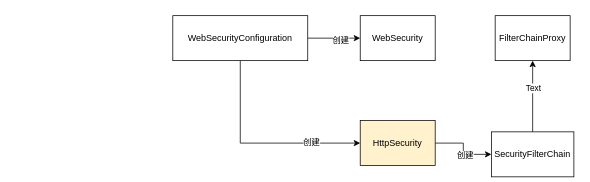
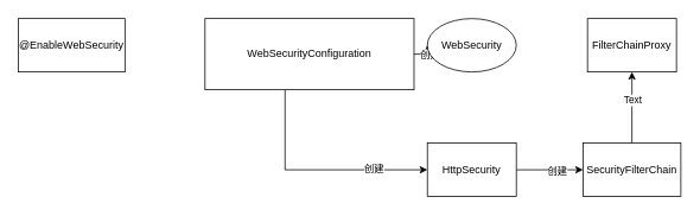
  <mxCell id="0" />
  <mxCell id="1" parent="0" />
+ <mxCell id="2" value="@EnableWebSecurity" style="rounded=0;whiteSpace=wrap;html=1;" vertex="1" parent="1"><mxGeometry x="20" y="20" width="120" height="60" as="geometry" /></mxCell>
  <mxCell id="3" style="edgeStyle=orthogonalEdgeStyle;rounded=0;orthogonalLoop=1;jettySize=auto;html=1;exitX=1;exitY=0.5;exitDx=0;exitDy=0;entryX=0;entryY=0.5;entryDx=0;entryDy=0;" edge="1" parent="1" source="7" target="8"><mxGeometry relative="1" as="geometry" /></mxCell>
  <mxCell id="4" value="创建" style="edgeLabel;html=1;align=center;verticalAlign=middle;resizable=0;points=[];" vertex="1" connectable="0" parent="3"><mxGeometry x="0.224" y="-2" relative="1" as="geometry"><mxPoint as="offset" /></mxGeometry></mxCell>
  <mxCell id="5" style="edgeStyle=orthogonalEdgeStyle;rounded=0;orthogonalLoop=1;jettySize=auto;html=1;entryX=0;entryY=0.5;entryDx=0;entryDy=0;" edge="1" parent="1" source="7" target="12"><mxGeometry relative="1" as="geometry"><Array as="points"><mxPoint x="320" y="190" /></Array></mxGeometry></mxCell>
  <mxCell id="6" value="创建" style="edgeLabel;html=1;align=center;verticalAlign=middle;resizable=0;points=[];" vertex="1" connectable="0" parent="5"><mxGeometry x="0.513" y="2" relative="1" as="geometry"><mxPoint as="offset" /></mxGeometry></mxCell>
- <mxCell id="7" value="WebSecurityConfiguration" style="rounded=0;whiteSpace=wrap;html=1;" vertex="1" parent="1"><mxGeometry x="230" y="20" width="180" height="60" as="geometry" /></mxCell>
- <mxCell id="8" value="WebSecurity" style="rounded=0;whiteSpace=wrap;html=1;" vertex="1" parent="1"><mxGeometry x="480" y="20" width="100" height="60" as="geometry" /></mxCell>
+ <mxCell id="7" value="WebSecurityConfiguration" style="rounded=0;whiteSpace=wrap;html=1;" vertex="1" parent="1"><mxGeometry x="230" y="20" width="235" height="80" as="geometry" /></mxCell>
+ <mxCell id="8" value="WebSecurity" style="ellipse;whiteSpace=wrap;html=1;" vertex="1" parent="1"><mxGeometry x="480" y="20" width="100" height="60" as="geometry" /></mxCell>
  <mxCell id="9" value="FilterChainProxy" style="rounded=0;whiteSpace=wrap;html=1;" vertex="1" parent="1"><mxGeometry x="660" y="20" width="100" height="60" as="geometry" /></mxCell>
  <mxCell id="10" style="edgeStyle=orthogonalEdgeStyle;rounded=0;orthogonalLoop=1;jettySize=auto;html=1;entryX=0;entryY=0.5;entryDx=0;entryDy=0;" edge="1" parent="1" source="12" target="15"><mxGeometry relative="1" as="geometry" /></mxCell>
  <mxCell id="11" value="创建" style="edgeLabel;html=1;align=center;verticalAlign=middle;resizable=0;points=[];" vertex="1" connectable="0" parent="10"><mxGeometry x="0.204" y="-1" relative="1" as="geometry"><mxPoint as="offset" /></mxGeometry></mxCell>
- <mxCell id="12" value="HttpSecurity" style="rounded=0;whiteSpace=wrap;html=1;fillColor=#fff2cc;" vertex="1" parent="1"><mxGeometry x="480" y="160" width="100" height="60" as="geometry" /></mxCell>
+ <mxCell id="12" value="HttpSecurity" style="rounded=0;whiteSpace=wrap;html=1;" vertex="1" parent="1"><mxGeometry x="480" y="160" width="100" height="60" as="geometry" /></mxCell>
  <mxCell id="13" style="edgeStyle=orthogonalEdgeStyle;rounded=0;orthogonalLoop=1;jettySize=auto;html=1;entryX=0.5;entryY=1;entryDx=0;entryDy=0;" edge="1" parent="1" source="15" target="9"><mxGeometry relative="1" as="geometry" /></mxCell>
  <mxCell id="14" value="Text" style="edgeLabel;html=1;align=center;verticalAlign=middle;resizable=0;points=[];" vertex="1" connectable="0" parent="13"><mxGeometry x="0.235" relative="1" as="geometry"><mxPoint as="offset" /></mxGeometry></mxCell>
- <mxCell id="15" value="SecurityFilterChain" style="rounded=0;whiteSpace=wrap;html=1;" vertex="1" parent="1"><mxGeometry x="655" y="175" width="110" height="60" as="geometry" /></mxCell>
+ <mxCell id="15" value="SecurityFilterChain" style="rounded=0;whiteSpace=wrap;html=1;" vertex="1" parent="1"><mxGeometry x="655" y="160" width="110" height="60" as="geometry" /></mxCell>
